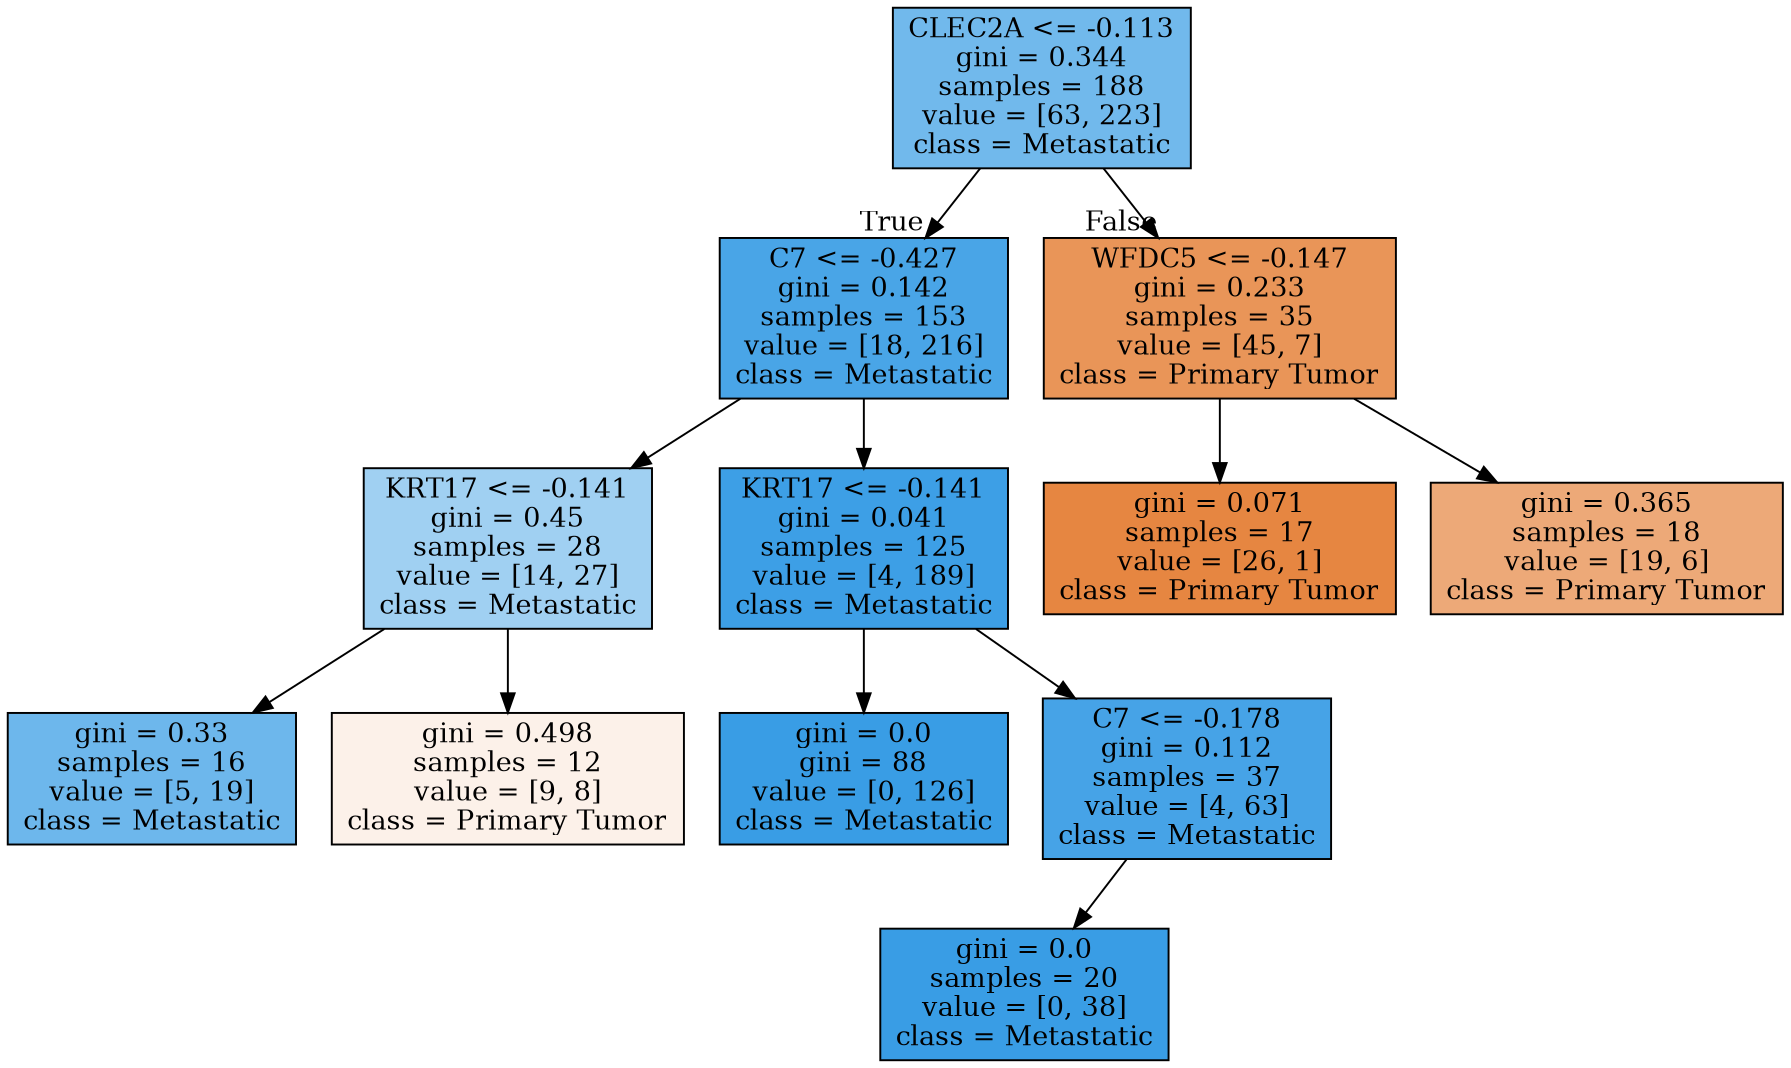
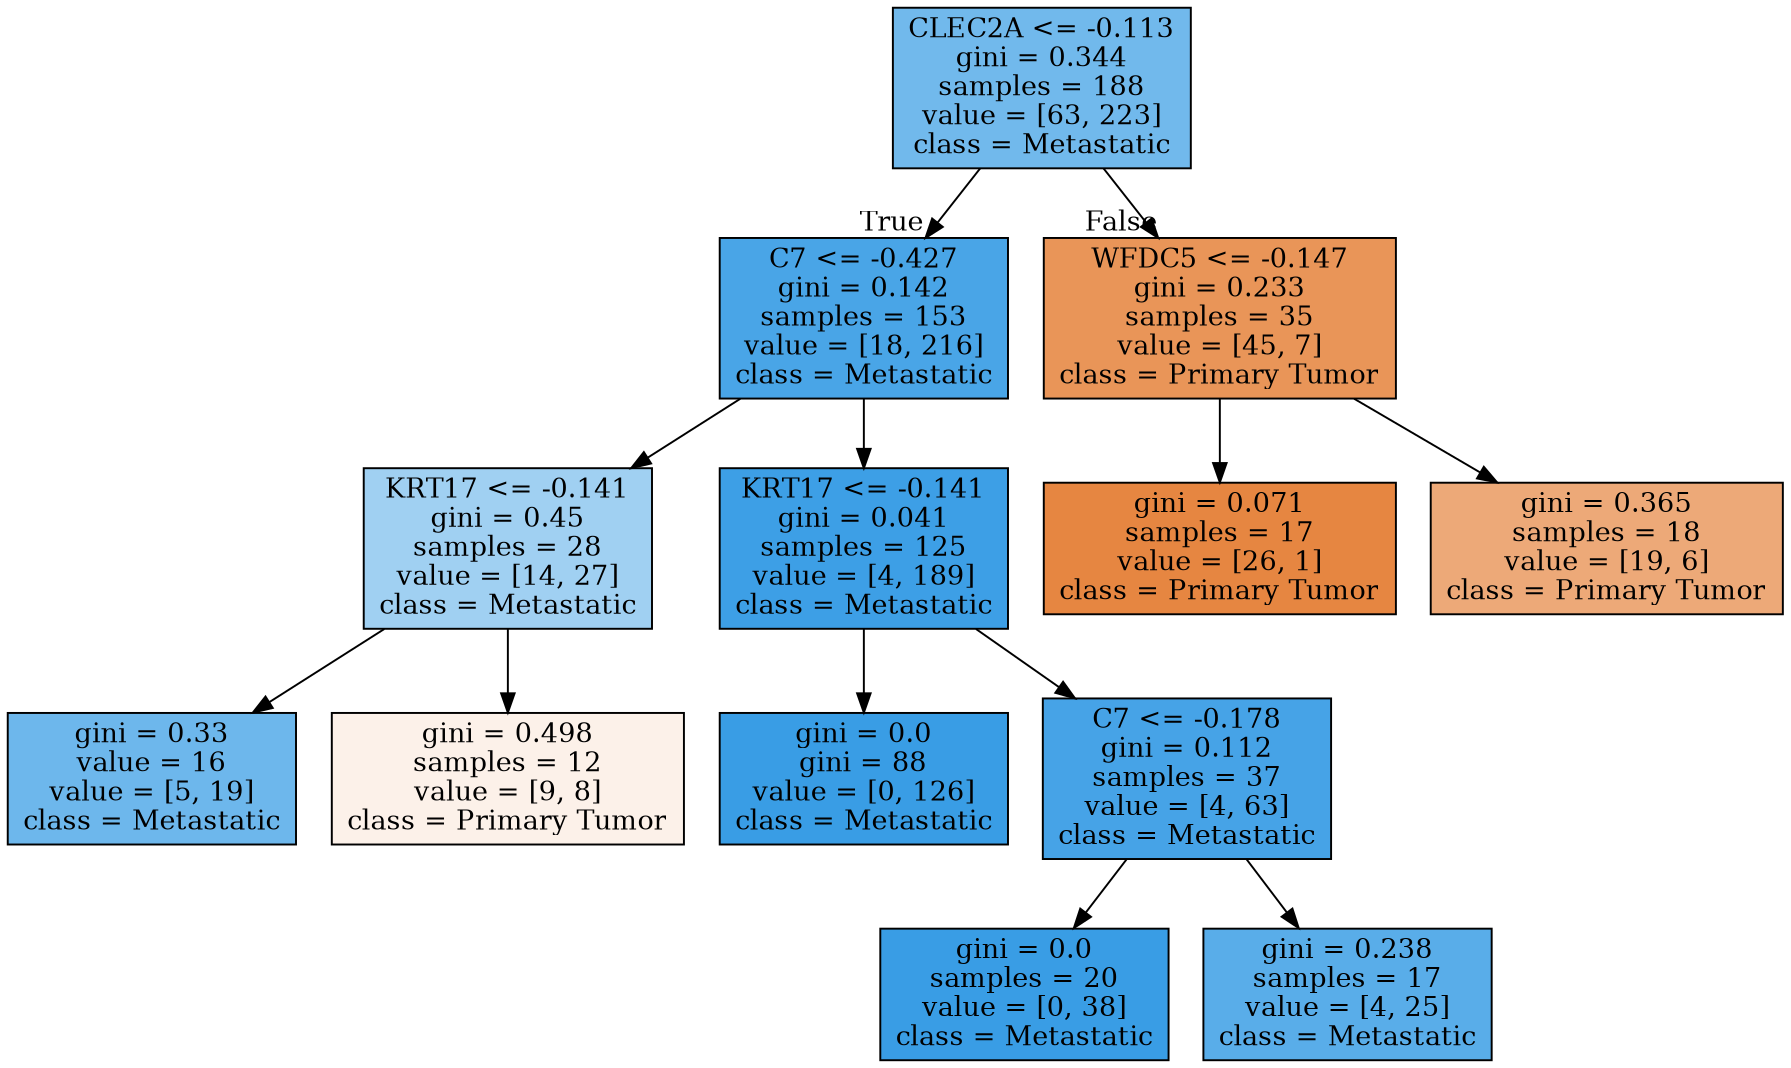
  digraph {
    node [color=black fillcolor="#399de5" shape=box style=filled]
    n1 [fillcolor="#71b9ec" label="CLEC2A <= -0.113\ngini = 0.344\nsamples = 188\nvalue = [63, 223]\nclass = Metastatic"]
    n2 [fillcolor="#49a5e7" label="C7 <= -0.427\ngini = 0.142\nsamples = 153\nvalue = [18, 216]\nclass = Metastatic"]
    n3 [fillcolor="#e99558" label="WFDC5 <= -0.147\ngini = 0.233\nsamples = 35\nvalue = [45, 7]\nclass = Primary Tumor"]
    n4 [fillcolor="#a0d0f2" label="KRT17 <= -0.141\ngini = 0.45\nsamples = 28\nvalue = [14, 27]\nclass = Metastatic"]
    n5 [fillcolor="#3d9fe6" label="KRT17 <= -0.141\ngini = 0.041\nsamples = 125\nvalue = [4, 189]\nclass = Metastatic"]
    n6 [fillcolor="#e68641" label="gini = 0.071\nsamples = 17\nvalue = [26, 1]\nclass = Primary Tumor"]
    n7 [fillcolor="#eda978" label="gini = 0.365\nsamples = 18\nvalue = [19, 6]\nclass = Primary Tumor"]
-   n8 [fillcolor="#6db7ec" label="gini = 0.33\nsamples = 16\nvalue = [5, 19]\nclass = Metastatic"]
+   n8 [fillcolor="#6db7ec" label="gini = 0.33\nvalue = 16\nvalue = [5, 19]\nclass = Metastatic"]
    n9 [fillcolor="#fcf1e9" label="gini = 0.498\nsamples = 12\nvalue = [9, 8]\nclass = Primary Tumor"]
    n10 [label="gini = 0.0\ngini = 88\nvalue = [0, 126]\nclass = Metastatic"]
    n11 [fillcolor="#46a3e7" label="C7 <= -0.178\ngini = 0.112\nsamples = 37\nvalue = [4, 63]\nclass = Metastatic"]
    n12 [label="gini = 0.0\nsamples = 20\nvalue = [0, 38]\nclass = Metastatic"]
+   n13 [fillcolor="#59ade9" label="gini = 0.238\nsamples = 17\nvalue = [4, 25]\nclass = Metastatic"]
    n1 -> n2 [headlabel=True labelangle=45 labeldistance=2.5]
    n1 -> n3 [headlabel=False labelangle=-45 labeldistance=2.5]
    n2 -> n4
    n2 -> n5
    n3 -> n6
    n3 -> n7
    n4 -> n8
    n4 -> n9
    n5 -> n10
    n5 -> n11
    n11 -> n12
+   n11 -> n13
  }
